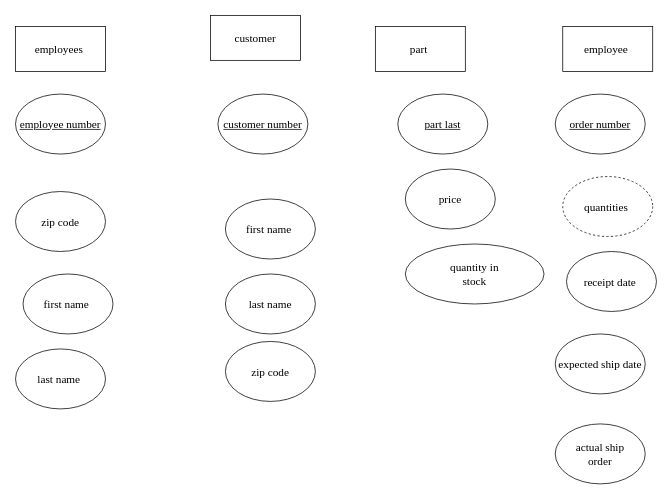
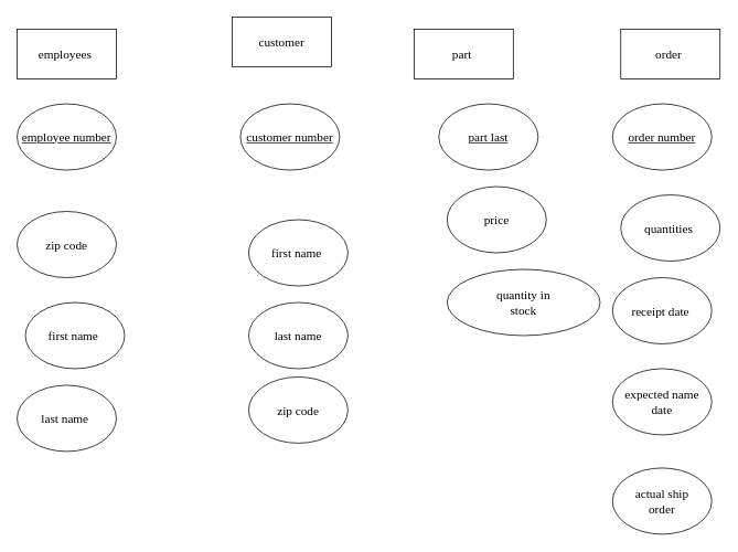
  <mxCell id="0" />
  <mxCell id="1" parent="0" />
- <mxCell id="2" value="&lt;font face=&quot;Comic Sans MS&quot;&gt;&lt;span style=&quot;font-size: 15px&quot;&gt;employee&amp;nbsp;&lt;/span&gt;&lt;/font&gt;" style="rounded=0;whiteSpace=wrap;html=1;" vertex="1" parent="1"><mxGeometry x="750" y="35" width="120" height="60" as="geometry" /></mxCell>
+ <mxCell id="2" value="&lt;font face=&quot;Comic Sans MS&quot;&gt;&lt;span style=&quot;font-size: 15px&quot;&gt;order&amp;nbsp;&lt;/span&gt;&lt;/font&gt;" style="rounded=0;whiteSpace=wrap;html=1;" vertex="1" parent="1"><mxGeometry x="750" y="35" width="120" height="60" as="geometry" /></mxCell>
  <mxCell id="3" value="&lt;font face=&quot;Comic Sans MS&quot;&gt;&lt;span style=&quot;font-size: 15px&quot;&gt;part&amp;nbsp;&lt;/span&gt;&lt;/font&gt;" style="rounded=0;whiteSpace=wrap;html=1;" vertex="1" parent="1"><mxGeometry x="500" y="35" width="120" height="60" as="geometry" /></mxCell>
  <mxCell id="4" value="&lt;font face=&quot;Comic Sans MS&quot;&gt;&lt;span style=&quot;font-size: 15px&quot;&gt;customer&lt;/span&gt;&lt;/font&gt;" style="rounded=0;whiteSpace=wrap;html=1;" vertex="1" parent="1"><mxGeometry x="280" y="20" width="120" height="60" as="geometry" /></mxCell>
  <mxCell id="5" value="&lt;font face=&quot;Comic Sans MS&quot; style=&quot;font-size: 15px&quot;&gt;employees&amp;nbsp;&lt;/font&gt;" style="rounded=0;whiteSpace=wrap;html=1;" vertex="1" parent="1"><mxGeometry x="20" y="35" width="120" height="60" as="geometry" /></mxCell>
  <mxCell id="6" value="&lt;u&gt;employee number&lt;/u&gt;" style="ellipse;whiteSpace=wrap;html=1;fontFamily=Comic Sans MS;fontSize=15;" vertex="1" parent="1"><mxGeometry x="20" y="125" width="120" height="80" as="geometry" /></mxCell>
  <mxCell id="7" value="first name&amp;nbsp;" style="ellipse;whiteSpace=wrap;html=1;fontFamily=Comic Sans MS;fontSize=15;" vertex="1" parent="1"><mxGeometry x="30" y="365" width="120" height="80" as="geometry" /></mxCell>
  <mxCell id="8" value="last name&amp;nbsp;" style="ellipse;whiteSpace=wrap;html=1;fontFamily=Comic Sans MS;fontSize=15;" vertex="1" parent="1"><mxGeometry x="20" y="465" width="120" height="80" as="geometry" /></mxCell>
  <mxCell id="9" value="zip code" style="ellipse;whiteSpace=wrap;html=1;fontFamily=Comic Sans MS;fontSize=15;" vertex="1" parent="1"><mxGeometry x="20" y="255" width="120" height="80" as="geometry" /></mxCell>
  <mxCell id="10" value="&lt;u&gt;customer number&lt;/u&gt;" style="ellipse;whiteSpace=wrap;html=1;fontFamily=Comic Sans MS;fontSize=15;" vertex="1" parent="1"><mxGeometry x="290" y="125" width="120" height="80" as="geometry" /></mxCell>
  <mxCell id="11" value="first name&amp;nbsp;" style="ellipse;whiteSpace=wrap;html=1;fontFamily=Comic Sans MS;fontSize=15;" vertex="1" parent="1"><mxGeometry x="300" y="265" width="120" height="80" as="geometry" /></mxCell>
  <mxCell id="12" value="last name" style="ellipse;whiteSpace=wrap;html=1;fontFamily=Comic Sans MS;fontSize=15;" vertex="1" parent="1"><mxGeometry x="300" y="365" width="120" height="80" as="geometry" /></mxCell>
  <mxCell id="13" value="zip code" style="ellipse;whiteSpace=wrap;html=1;fontFamily=Comic Sans MS;fontSize=15;" vertex="1" parent="1"><mxGeometry x="300" y="455" width="120" height="80" as="geometry" /></mxCell>
  <mxCell id="14" value="&lt;u&gt;part last&lt;/u&gt;" style="ellipse;whiteSpace=wrap;html=1;fontFamily=Comic Sans MS;fontSize=15;" vertex="1" parent="1"><mxGeometry x="530" y="125" width="120" height="80" as="geometry" /></mxCell>
  <mxCell id="15" value="price" style="ellipse;whiteSpace=wrap;html=1;fontFamily=Comic Sans MS;fontSize=15;" vertex="1" parent="1"><mxGeometry x="540" y="225" width="120" height="80" as="geometry" /></mxCell>
  <mxCell id="16" value="quantity in &lt;br&gt;stock" style="ellipse;whiteSpace=wrap;html=1;fontFamily=Comic Sans MS;fontSize=15;" vertex="1" parent="1"><mxGeometry x="540" y="325" width="185" height="80" as="geometry" /></mxCell>
  <mxCell id="17" value="&lt;u&gt;order number&lt;/u&gt;" style="ellipse;whiteSpace=wrap;html=1;fontFamily=Comic Sans MS;fontSize=15;" vertex="1" parent="1"><mxGeometry x="740" y="125" width="120" height="80" as="geometry" /></mxCell>
- <mxCell id="18" value="quantities&amp;nbsp;" style="ellipse;whiteSpace=wrap;html=1;fontFamily=Comic Sans MS;fontSize=15;dashed=1;" vertex="1" parent="1"><mxGeometry x="750" y="235" width="120" height="80" as="geometry" /></mxCell>
- <mxCell id="19" value="receipt date&amp;nbsp;" style="ellipse;whiteSpace=wrap;html=1;fontFamily=Comic Sans MS;fontSize=15;" vertex="1" parent="1"><mxGeometry x="755" y="335" width="120" height="80" as="geometry" /></mxCell>
- <mxCell id="20" value="expected ship date" style="ellipse;whiteSpace=wrap;html=1;fontFamily=Comic Sans MS;fontSize=15;" vertex="1" parent="1"><mxGeometry x="740" y="445" width="120" height="80" as="geometry" /></mxCell>
+ <mxCell id="18" value="quantities&amp;nbsp;" style="ellipse;whiteSpace=wrap;html=1;fontFamily=Comic Sans MS;fontSize=15;" vertex="1" parent="1"><mxGeometry x="750" y="235" width="120" height="80" as="geometry" /></mxCell>
+ <mxCell id="19" value="receipt date&amp;nbsp;" style="ellipse;whiteSpace=wrap;html=1;fontFamily=Comic Sans MS;fontSize=15;" vertex="1" parent="1"><mxGeometry x="740" y="335" width="120" height="80" as="geometry" /></mxCell>
+ <mxCell id="20" value="expected name date" style="ellipse;whiteSpace=wrap;html=1;fontFamily=Comic Sans MS;fontSize=15;" vertex="1" parent="1"><mxGeometry x="740" y="445" width="120" height="80" as="geometry" /></mxCell>
  <mxCell id="21" value="actual ship &lt;br&gt;order" style="ellipse;whiteSpace=wrap;html=1;fontFamily=Comic Sans MS;fontSize=15;" vertex="1" parent="1"><mxGeometry x="740" y="565" width="120" height="80" as="geometry" /></mxCell>
